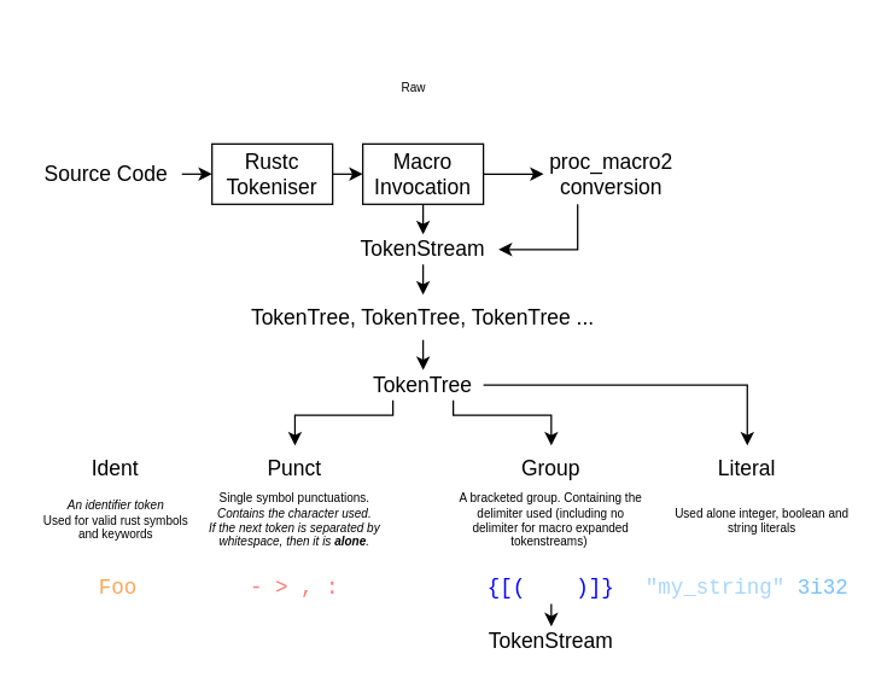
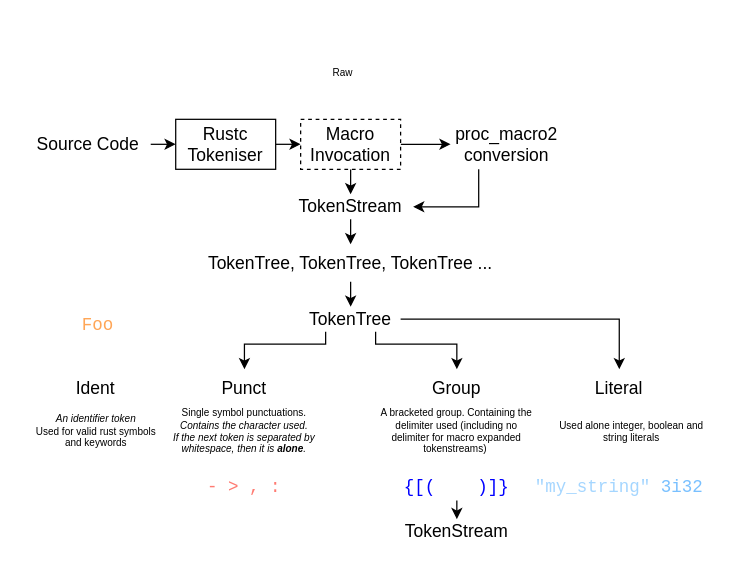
  <mxCell id="0" />
  <mxCell id="1" parent="0" />
  <mxCell id="2" value="&lt;font style=&quot;font-size: 14px;&quot;&gt;Punct&lt;/font&gt;" style="text;html=1;strokeColor=none;fillColor=none;align=center;verticalAlign=middle;whiteSpace=wrap;rounded=0;fontSize=8;" parent="1" vertex="1"><mxGeometry x="140" y="295" width="110" height="30" as="geometry" /></mxCell>
  <mxCell id="3" value="Single symbol punctuations.&lt;i&gt;&lt;br&gt;Contains the character used. &lt;br&gt;If the next token is separated by whitespace, then it is &lt;b&gt;alone&lt;/b&gt;.&lt;/i&gt;" style="text;html=1;strokeColor=none;fillColor=none;align=center;verticalAlign=middle;whiteSpace=wrap;rounded=0;fontSize=8;" parent="1" vertex="1"><mxGeometry x="135" y="325" width="120" height="40" as="geometry" /></mxCell>
  <mxCell id="4" value="&lt;i&gt;An identifier token&lt;br&gt;&lt;/i&gt;Used for valid rust symbols and keywords" style="text;html=1;strokeColor=none;fillColor=none;align=center;verticalAlign=middle;whiteSpace=wrap;rounded=0;fontSize=8;" parent="1" vertex="1"><mxGeometry y="325" width="112.5" height="40" as="geometry" x="20" /></mxCell>
  <mxCell id="5" value="&lt;font style=&quot;font-size: 14px;&quot;&gt;Ident&lt;/font&gt;" style="text;html=1;strokeColor=none;fillColor=none;align=center;verticalAlign=middle;whiteSpace=wrap;rounded=0;fontSize=8;" parent="1" vertex="1"><mxGeometry x="21.25" y="295" width="110" height="30" as="geometry" /></mxCell>
- <mxCell id="6" value="&lt;div style=&quot;font-family: Consolas, &amp;quot;Courier New&amp;quot;, monospace; font-size: 14px; line-height: 19px;&quot;&gt;&lt;font color=&quot;#ffa657&quot;&gt;Foo&lt;/font&gt;&lt;/div&gt;" style="text;html=1;strokeColor=none;fillColor=none;align=center;verticalAlign=middle;whiteSpace=wrap;rounded=0;fontSize=8;labelBackgroundColor=none;" parent="1" vertex="1"><mxGeometry x="22.5" y="375" width="110" height="30" as="geometry" /></mxCell>
+ <mxCell id="6" value="&lt;div style=&quot;font-family: Consolas, &amp;quot;Courier New&amp;quot;, monospace; font-size: 14px; line-height: 19px;&quot;&gt;&lt;font color=&quot;#ffa657&quot;&gt;Foo&lt;/font&gt;&lt;/div&gt;" style="text;html=1;strokeColor=none;fillColor=none;align=center;verticalAlign=middle;whiteSpace=wrap;rounded=0;fontSize=8;labelBackgroundColor=none;" parent="1" vertex="1"><mxGeometry x="22.5" y="245" width="110" height="30" as="geometry" /></mxCell>
  <mxCell id="7" value="&lt;div style=&quot;font-family: Consolas, &amp;quot;Courier New&amp;quot;, monospace; font-size: 14px; line-height: 19px;&quot;&gt;&lt;div style=&quot;color: rgb(230, 237, 243); line-height: 19px;&quot;&gt;&lt;span style=&quot;color: #ff7b72;&quot;&gt;-&amp;nbsp;&lt;/span&gt;&lt;span style=&quot;color: rgb(255, 123, 114);&quot;&gt;&amp;gt; ,&amp;nbsp;&lt;/span&gt;&lt;span style=&quot;color: rgb(255, 123, 114);&quot;&gt;:&lt;/span&gt;&lt;/div&gt;&lt;/div&gt;" style="text;html=1;strokeColor=none;fillColor=none;align=center;verticalAlign=middle;whiteSpace=wrap;rounded=0;fontSize=8;labelBackgroundColor=none;" parent="1" vertex="1"><mxGeometry x="140" y="375" width="110" height="30" as="geometry" /></mxCell>
  <mxCell id="8" style="edgeStyle=none;html=1;entryX=0.5;entryY=0;entryDx=0;entryDy=0;fontSize=14;" parent="1" source="9" target="12" edge="1"><mxGeometry relative="1" as="geometry" /></mxCell>
  <mxCell id="9" value="&lt;div style=&quot;font-family: Consolas, &amp;quot;Courier New&amp;quot;, monospace; font-size: 14px; line-height: 19px;&quot;&gt;&lt;div style=&quot;line-height: 19px;&quot;&gt;&lt;div style=&quot;line-height: 19px;&quot;&gt;&lt;span style=&quot;&quot;&gt;{&lt;/span&gt;[(&amp;nbsp; &amp;nbsp; )]}&lt;/div&gt;&lt;/div&gt;&lt;/div&gt;" style="text;html=1;strokeColor=none;fillColor=none;align=center;verticalAlign=middle;whiteSpace=wrap;rounded=0;fontSize=8;labelBackgroundColor=none;fontColor=#0000FF;" parent="1" vertex="1"><mxGeometry x="315" y="380" width="100" height="20" as="geometry" /></mxCell>
  <mxCell id="10" value="&lt;font style=&quot;font-size: 14px;&quot;&gt;Group&lt;/font&gt;" style="text;html=1;strokeColor=none;fillColor=none;align=center;verticalAlign=middle;whiteSpace=wrap;rounded=0;fontSize=8;" parent="1" vertex="1"><mxGeometry x="310" y="295" width="110" height="30" as="geometry" /></mxCell>
  <mxCell id="11" value="A bracketed group. Containing the delimiter used (including no delimiter for macro expanded tokenstreams)&amp;nbsp;" style="text;html=1;strokeColor=none;fillColor=none;align=center;verticalAlign=middle;whiteSpace=wrap;rounded=0;fontSize=8;" parent="1" vertex="1"><mxGeometry x="300" y="325" width="130" height="40" as="geometry" /></mxCell>
  <mxCell id="12" value="TokenStream" style="text;html=1;strokeColor=none;fillColor=none;align=center;verticalAlign=middle;whiteSpace=wrap;rounded=0;fontSize=14;" parent="1" vertex="1"><mxGeometry x="315" y="415" width="100" height="20" as="geometry" /></mxCell>
  <mxCell id="13" value="&lt;font style=&quot;font-size: 14px;&quot;&gt;Literal&lt;/font&gt;" style="text;html=1;strokeColor=none;fillColor=none;align=center;verticalAlign=middle;whiteSpace=wrap;rounded=0;fontSize=8;" parent="1" vertex="1"><mxGeometry x="440" y="295" width="110" height="30" as="geometry" /></mxCell>
  <mxCell id="14" value="Used alone integer, boolean and string literals" style="text;html=1;strokeColor=none;fillColor=none;align=center;verticalAlign=middle;whiteSpace=wrap;rounded=0;fontSize=8;" parent="1" vertex="1"><mxGeometry x="440" y="325" width="130" height="40" as="geometry" /></mxCell>
  <mxCell id="15" value="&lt;div style=&quot;font-family: Consolas, &amp;quot;Courier New&amp;quot;, monospace; font-size: 14px; line-height: 19px;&quot;&gt;&lt;div style=&quot;color: rgb(230, 237, 243); line-height: 19px;&quot;&gt;&lt;div style=&quot;line-height: 19px;&quot;&gt;&lt;span style=&quot;color: #a5d6ff;&quot;&gt;&quot;my_string&quot;&amp;nbsp;&lt;/span&gt;&lt;span style=&quot;color: rgb(121, 192, 255);&quot;&gt;3&lt;/span&gt;&lt;span style=&quot;color: rgb(121, 192, 255);&quot;&gt;i32&lt;/span&gt;&lt;/div&gt;&lt;/div&gt;&lt;/div&gt;" style="text;html=1;strokeColor=none;fillColor=none;align=center;verticalAlign=middle;whiteSpace=wrap;rounded=0;fontSize=8;labelBackgroundColor=none;" parent="1" vertex="1"><mxGeometry x="440" y="375" width="110" height="30" as="geometry" /></mxCell>
  <mxCell id="16" style="edgeStyle=orthogonalEdgeStyle;html=1;exitX=0.25;exitY=1;exitDx=0;exitDy=0;entryX=0.5;entryY=0;entryDx=0;entryDy=0;fontSize=14;rounded=0;" parent="1" source="19" target="2" edge="1"><mxGeometry relative="1" as="geometry"><Array as="points"><mxPoint x="260" y="275" /><mxPoint x="195" y="275" /></Array></mxGeometry></mxCell>
  <mxCell id="17" style="edgeStyle=orthogonalEdgeStyle;html=1;exitX=0.75;exitY=1;exitDx=0;exitDy=0;entryX=0.5;entryY=0;entryDx=0;entryDy=0;fontSize=14;rounded=0;" parent="1" source="19" target="10" edge="1"><mxGeometry relative="1" as="geometry"><Array as="points"><mxPoint x="300" y="275" /><mxPoint x="365" y="275" /></Array></mxGeometry></mxCell>
  <mxCell id="18" style="edgeStyle=orthogonalEdgeStyle;html=1;exitX=1;exitY=0.5;exitDx=0;exitDy=0;entryX=0.5;entryY=0;entryDx=0;entryDy=0;fontSize=14;rounded=0;" parent="1" source="19" target="13" edge="1"><mxGeometry relative="1" as="geometry" /></mxCell>
  <mxCell id="19" value="TokenTree" style="text;html=1;strokeColor=none;fillColor=none;align=center;verticalAlign=middle;whiteSpace=wrap;rounded=0;fontSize=14;" parent="1" vertex="1"><mxGeometry x="240" width="80" height="20" as="geometry" y="245" /></mxCell>
  <mxCell id="20" style="edgeStyle=orthogonalEdgeStyle;rounded=0;html=1;exitX=1;exitY=0.5;exitDx=0;exitDy=0;entryX=0;entryY=0.5;entryDx=0;entryDy=0;fontSize=14;" parent="1" source="21" target="23" edge="1"><mxGeometry relative="1" as="geometry" /></mxCell>
  <mxCell id="21" value="Source Code" style="text;html=1;strokeColor=none;fillColor=none;align=center;verticalAlign=middle;whiteSpace=wrap;rounded=0;labelBackgroundColor=none;fontSize=14;" parent="1" vertex="1"><mxGeometry y="100" width="100" height="30" as="geometry" x="20" /></mxCell>
  <mxCell id="22" style="edgeStyle=orthogonalEdgeStyle;rounded=0;html=1;exitX=1;exitY=0.5;exitDx=0;exitDy=0;entryX=0;entryY=0.5;entryDx=0;entryDy=0;fontSize=14;" parent="1" source="23" target="27" edge="1"><mxGeometry relative="1" as="geometry" /></mxCell>
  <mxCell id="23" value="Rustc&lt;br&gt;Tokeniser" style="rounded=0;whiteSpace=wrap;html=1;labelBackgroundColor=none;fontSize=14;" parent="1" vertex="1"><mxGeometry x="140" y="95" width="80" height="40" as="geometry" /></mxCell>
  <mxCell id="24" style="edgeStyle=orthogonalEdgeStyle;rounded=0;html=1;exitX=0.5;exitY=1;exitDx=0;exitDy=0;entryX=0.5;entryY=0;entryDx=0;entryDy=0;fontSize=14;" parent="1" source="28" target="19" edge="1"><mxGeometry relative="1" as="geometry" /></mxCell>
  <mxCell id="25" style="edgeStyle=orthogonalEdgeStyle;rounded=0;html=1;exitX=0.5;exitY=1;exitDx=0;exitDy=0;entryX=0.5;entryY=0;entryDx=0;entryDy=0;fontSize=14;" parent="1" source="27" target="30" edge="1"><mxGeometry relative="1" as="geometry" /></mxCell>
  <mxCell id="26" style="edgeStyle=orthogonalEdgeStyle;rounded=0;html=1;exitX=1;exitY=0.5;exitDx=0;exitDy=0;entryX=0;entryY=0.5;entryDx=0;entryDy=0;fontSize=8;" parent="1" source="27" target="33" edge="1"><mxGeometry relative="1" as="geometry" /></mxCell>
- <mxCell id="27" value="Macro Invocation" style="rounded=0;whiteSpace=wrap;html=1;labelBackgroundColor=none;fontSize=14;" parent="1" vertex="1"><mxGeometry x="240" y="95" width="80" height="40" as="geometry" /></mxCell>
+ <mxCell id="27" value="Macro Invocation" style="rounded=0;whiteSpace=wrap;html=1;labelBackgroundColor=none;fontSize=14;dashed=1;" parent="1" vertex="1"><mxGeometry x="240" y="95" width="80" height="40" as="geometry" /></mxCell>
  <mxCell id="28" value="TokenTree, TokenTree, TokenTree ...&lt;br&gt;&lt;span style=&quot;color: rgba(0, 0, 0, 0); font-family: monospace; font-size: 0px; text-align: start;&quot;&gt;%3CmxGraphModel%3E%3Croot%3E%3CmxCell%20id%3D%220%22%2F%3E%3CmxCell%20id%3D%221%22%20parent%3D%220%22%2F%3E%3CmxCell%20id%3D%222%22%20value%3D%22TokenTree%22%20style%3D%22text%3Bhtml%3D1%3BstrokeColor%3Dnone%3BfillColor%3Dnone%3Balign%3Dcenter%3BverticalAlign%3Dmiddle%3BwhiteSpace%3Dwrap%3Brounded%3D0%3BfontSize%3D14%3B%22%20vertex%3D%221%22%20parent%3D%221%22%3E%3CmxGeometry%20x%3D%22205%22%20y%3D%22200%22%20width%3D%2280%22%20height%3D%2230%22%20as%3D%22geometry%22%2F%3E%3C%2FmxCell%3E%3C%2Froot%3E%3C%2FmxGraphModel%3E&lt;/span&gt;" style="text;html=1;strokeColor=none;fillColor=none;align=center;verticalAlign=top;whiteSpace=wrap;rounded=0;fontSize=14;" parent="1" vertex="1"><mxGeometry x="161.25" y="195" width="237.5" height="30" as="geometry" /></mxCell>
  <mxCell id="29" style="edgeStyle=orthogonalEdgeStyle;rounded=0;html=1;exitX=0.5;exitY=1;exitDx=0;exitDy=0;entryX=0.5;entryY=0;entryDx=0;entryDy=0;fontSize=14;" parent="1" source="30" target="28" edge="1"><mxGeometry relative="1" as="geometry" /></mxCell>
  <mxCell id="30" value="TokenStream" style="text;html=1;strokeColor=none;fillColor=none;align=center;verticalAlign=middle;whiteSpace=wrap;rounded=0;fontSize=14;" parent="1" vertex="1"><mxGeometry x="230" y="155" width="100" height="20" as="geometry" /></mxCell>
  <mxCell id="31" value="Raw&amp;nbsp;" style="text;html=1;strokeColor=none;fillColor=none;align=left;verticalAlign=middle;whiteSpace=wrap;rounded=0;labelBackgroundColor=none;fontSize=8;" parent="1" vertex="1"><mxGeometry x="263.75" y="20" width="276.25" height="75" as="geometry" /></mxCell>
  <mxCell id="32" style="edgeStyle=orthogonalEdgeStyle;rounded=0;html=1;exitX=0.25;exitY=1;exitDx=0;exitDy=0;entryX=1;entryY=0.5;entryDx=0;entryDy=0;fontSize=8;" parent="1" source="33" target="30" edge="1"><mxGeometry relative="1" as="geometry" /></mxCell>
  <mxCell id="33" value="proc_macro2&lt;br&gt;conversion" style="rounded=0;whiteSpace=wrap;html=1;labelBackgroundColor=none;fontSize=14;strokeColor=none;fillColor=none;" parent="1" vertex="1"><mxGeometry x="360" y="95" width="90" height="40" as="geometry" /></mxCell>
